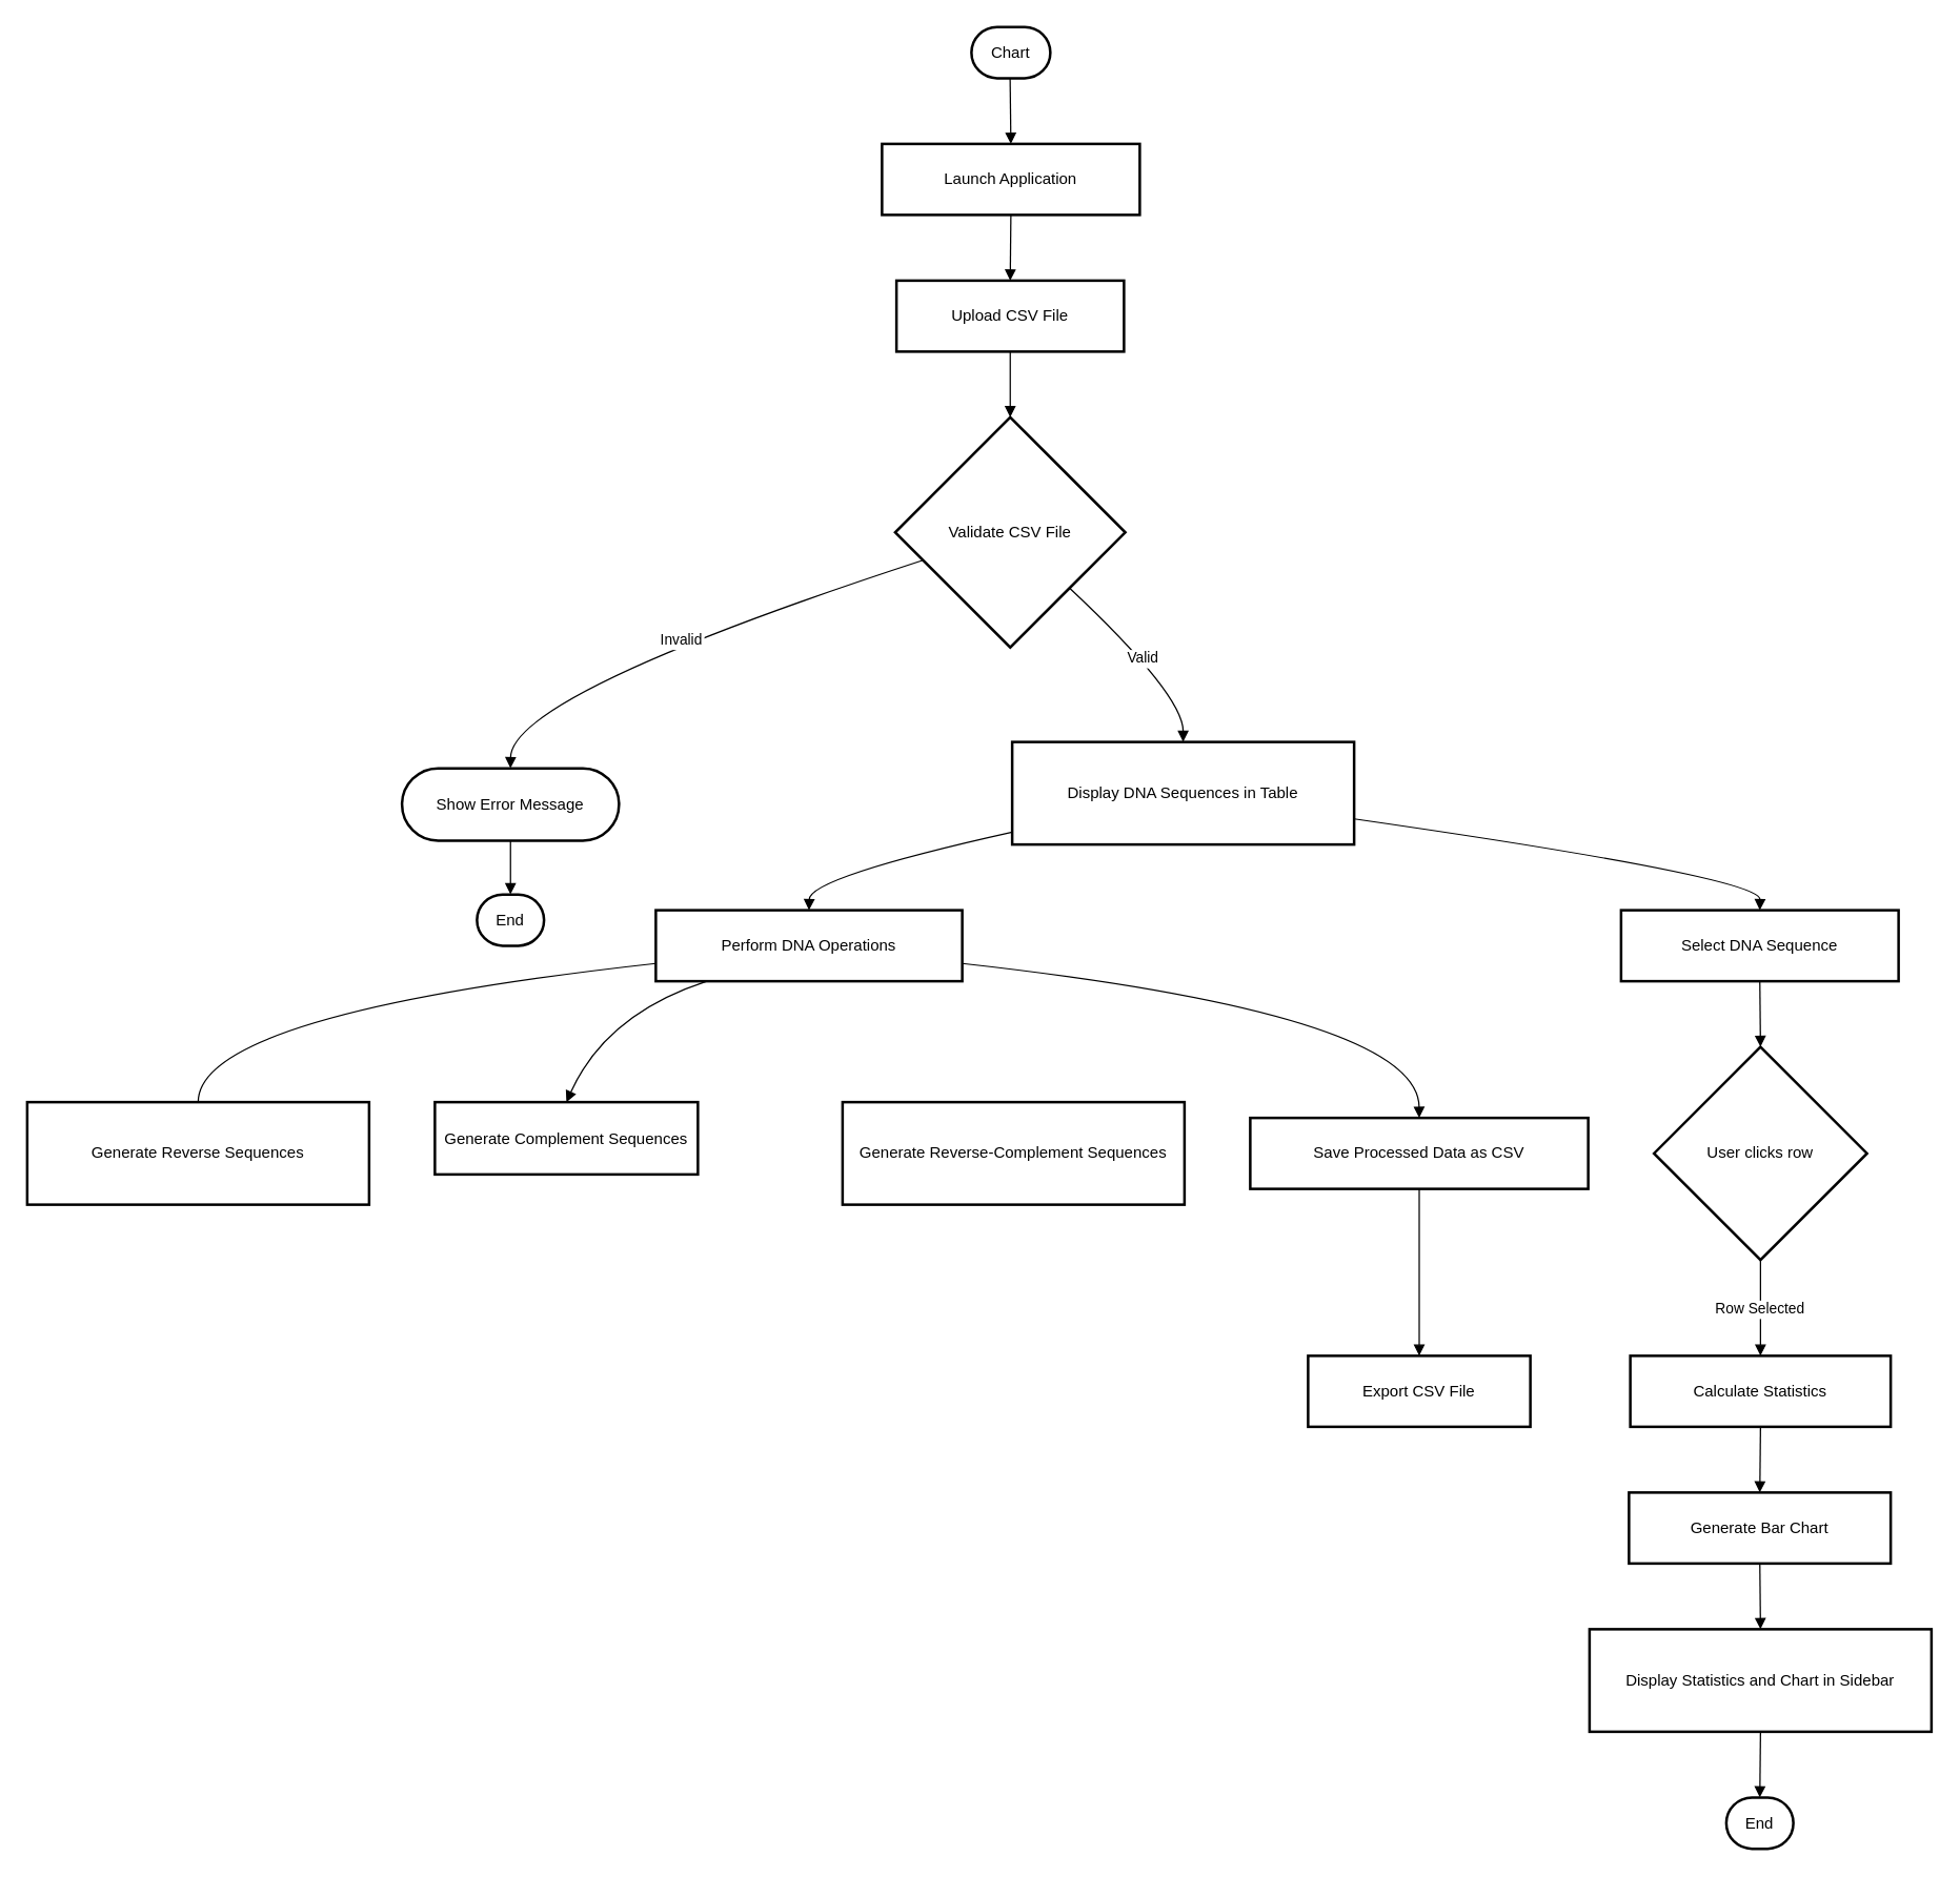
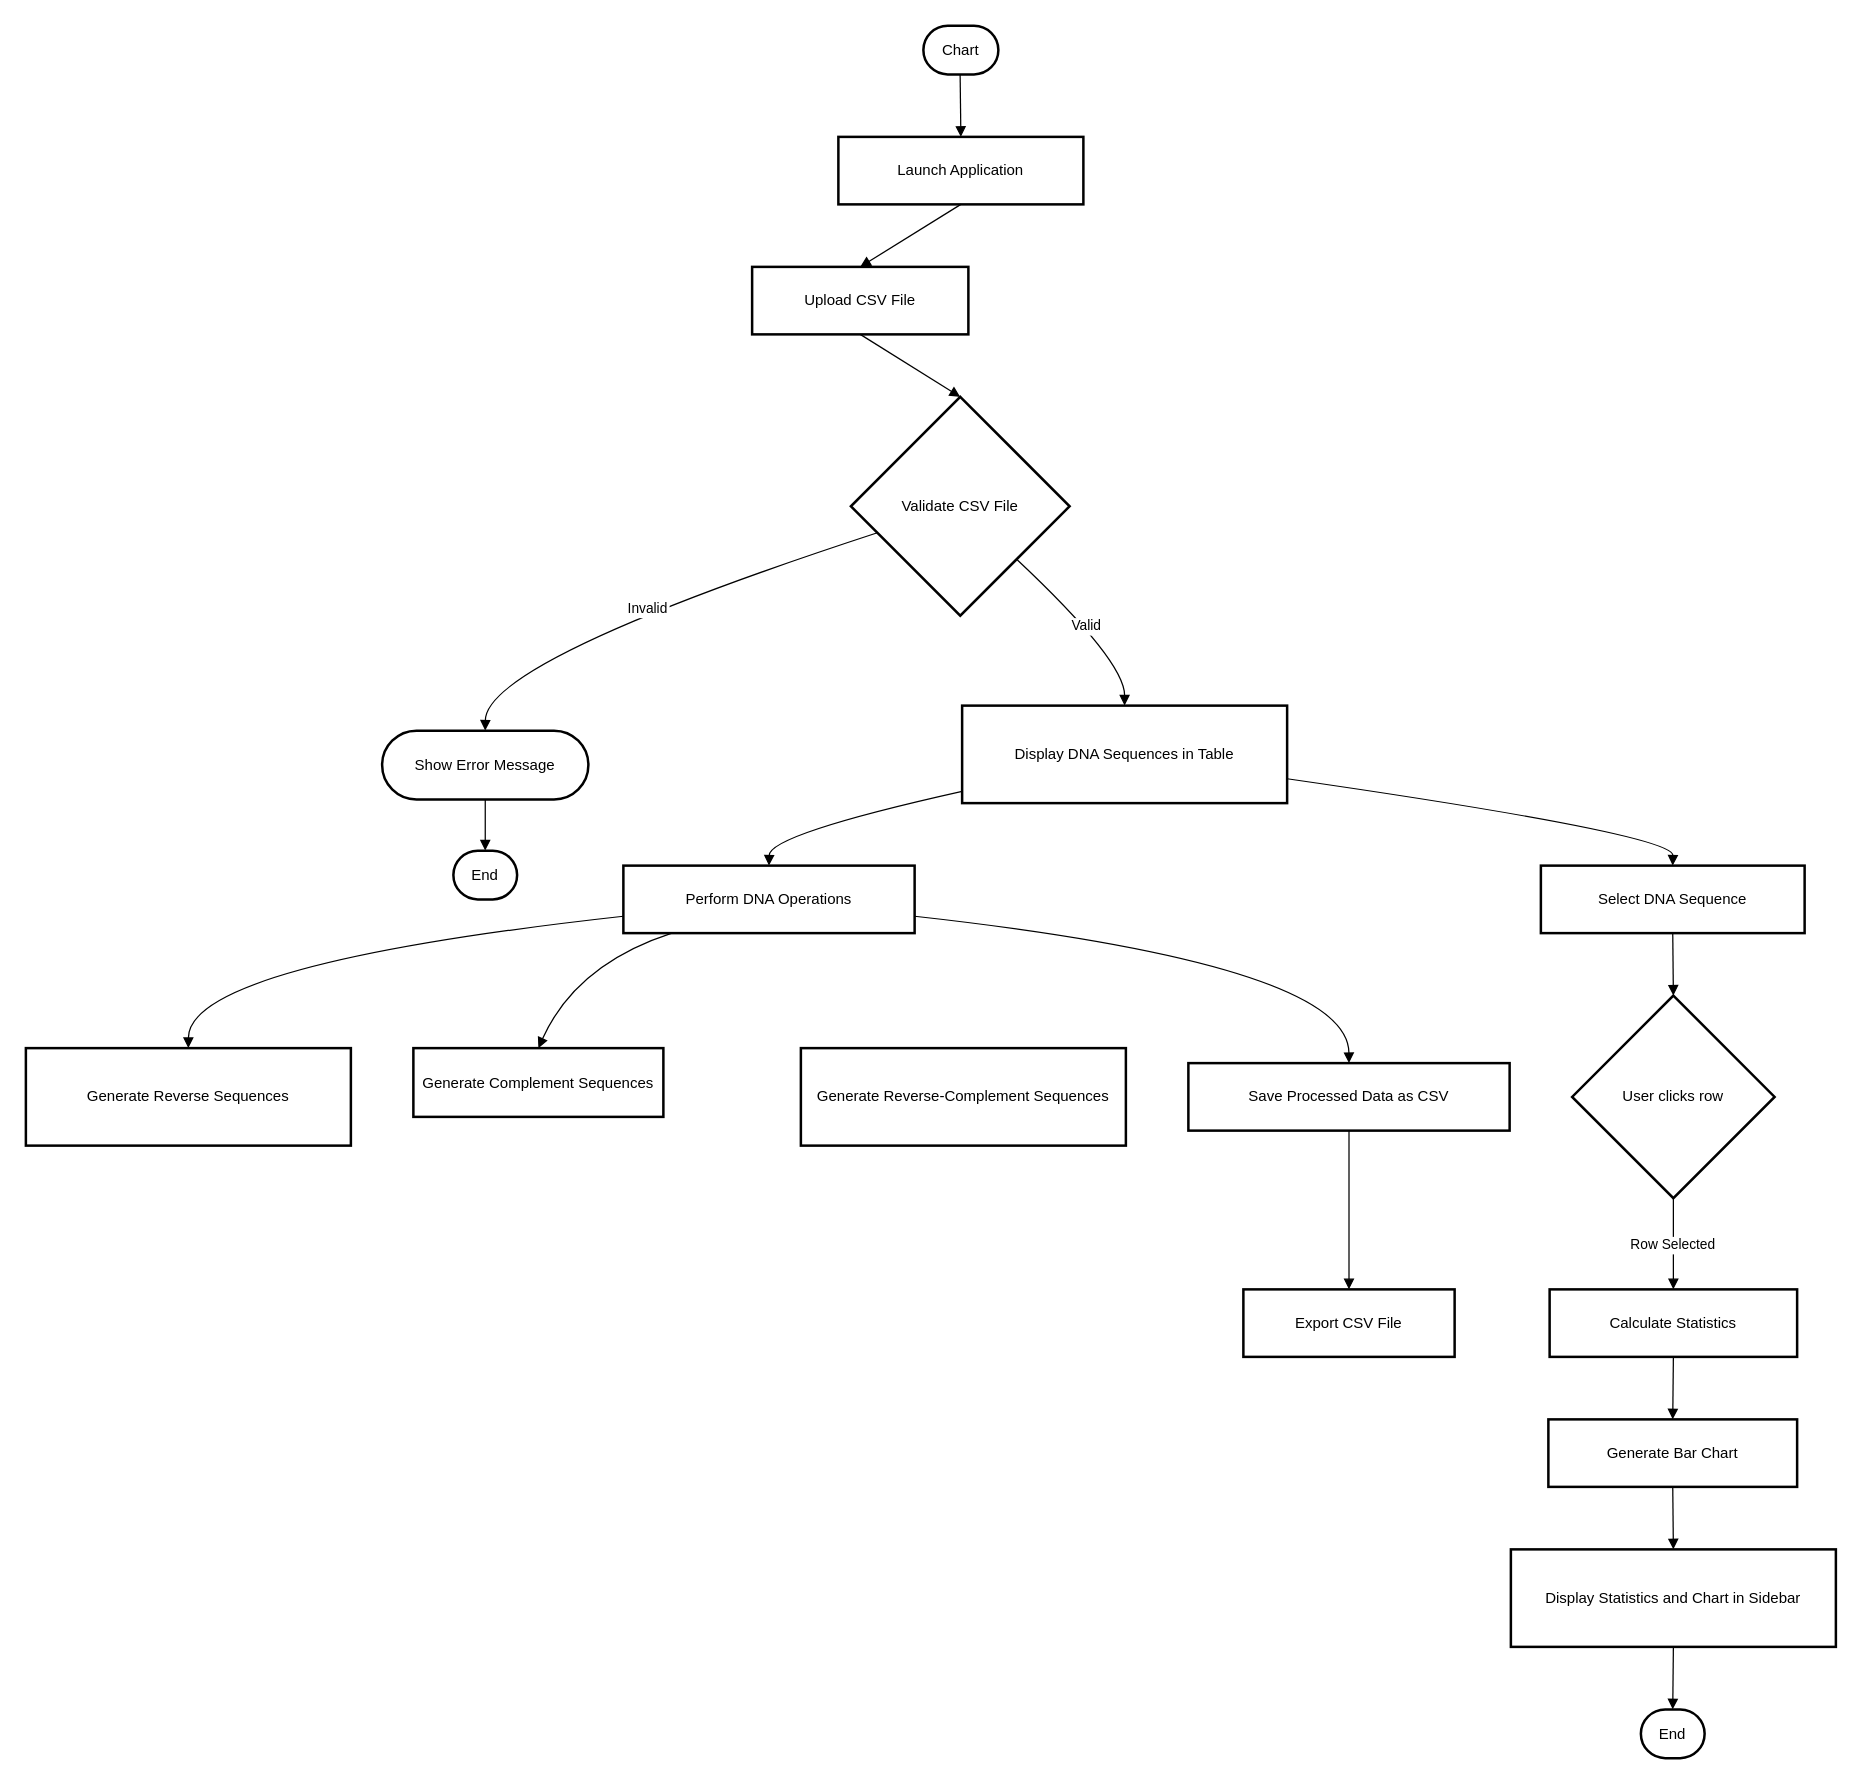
  <mxCell id="0" />
  <mxCell id="1" parent="0" />
  <mxCell id="2" value="Chart" style="rounded=1;whiteSpace=wrap;arcSize=50;strokeWidth=2;" vertex="1" parent="1"><mxGeometry x="738" y="20" width="60" height="39" as="geometry" /></mxCell>
  <mxCell id="3" value="Launch Application" style="whiteSpace=wrap;strokeWidth=2;" vertex="1" parent="1"><mxGeometry x="670" y="109" width="196" height="54" as="geometry" /></mxCell>
- <mxCell id="4" value="Upload CSV File" style="whiteSpace=wrap;strokeWidth=2;" vertex="1" parent="1"><mxGeometry x="681" y="213" width="173" height="54" as="geometry" /></mxCell>
+ <mxCell id="4" value="Upload CSV File" style="whiteSpace=wrap;strokeWidth=2;" vertex="1" parent="1"><mxGeometry x="601" y="213" width="173" height="54" as="geometry" /></mxCell>
  <mxCell id="5" value="Validate CSV File" style="rhombus;strokeWidth=2;whiteSpace=wrap;" vertex="1" parent="1"><mxGeometry x="680" y="317" width="175" height="175" as="geometry" /></mxCell>
  <mxCell id="6" value="Show Error Message" style="rounded=1;whiteSpace=wrap;arcSize=50;strokeWidth=2;" vertex="1" parent="1"><mxGeometry x="305" y="584" width="165" height="55" as="geometry" /></mxCell>
  <mxCell id="7" value="End" style="rounded=1;whiteSpace=wrap;arcSize=50;strokeWidth=2;" vertex="1" parent="1"><mxGeometry x="362" y="680" width="51" height="39" as="geometry" /></mxCell>
  <mxCell id="8" value="Display DNA Sequences in Table" style="whiteSpace=wrap;strokeWidth=2;" vertex="1" parent="1"><mxGeometry x="769" y="564" width="260" height="78" as="geometry" /></mxCell>
  <mxCell id="9" value="Perform DNA Operations" style="whiteSpace=wrap;strokeWidth=2;" vertex="1" parent="1"><mxGeometry x="498" y="692" width="233" height="54" as="geometry" /></mxCell>
  <mxCell id="10" value="Generate Reverse Sequences" style="whiteSpace=wrap;strokeWidth=2;" vertex="1" parent="1"><mxGeometry x="20" y="838" width="260" height="78" as="geometry" /></mxCell>
  <mxCell id="11" value="Generate Complement Sequences" style="whiteSpace=wrap;strokeWidth=2;" vertex="1" parent="1"><mxGeometry x="330" y="838" width="200" height="55" as="geometry" /></mxCell>
  <mxCell id="12" value="Generate Reverse-Complement Sequences" style="whiteSpace=wrap;strokeWidth=2;" vertex="1" parent="1"><mxGeometry x="640" y="838" width="260" height="78" as="geometry" /></mxCell>
  <mxCell id="13" value="Save Processed Data as CSV" style="whiteSpace=wrap;strokeWidth=2;" vertex="1" parent="1"><mxGeometry x="950" y="850" width="257" height="54" as="geometry" /></mxCell>
  <mxCell id="14" value="Export CSV File" style="whiteSpace=wrap;strokeWidth=2;" vertex="1" parent="1"><mxGeometry x="994" y="1031" width="169" height="54" as="geometry" /></mxCell>
  <mxCell id="15" value="Select DNA Sequence" style="whiteSpace=wrap;strokeWidth=2;" vertex="1" parent="1"><mxGeometry x="1232" y="692" width="211" height="54" as="geometry" /></mxCell>
  <mxCell id="16" value="User clicks row" style="rhombus;strokeWidth=2;whiteSpace=wrap;" vertex="1" parent="1"><mxGeometry x="1257" y="796" width="162" height="162" as="geometry" /></mxCell>
  <mxCell id="17" value="Calculate Statistics" style="whiteSpace=wrap;strokeWidth=2;" vertex="1" parent="1"><mxGeometry x="1239" y="1031" width="198" height="54" as="geometry" /></mxCell>
  <mxCell id="18" value="Generate Bar Chart" style="whiteSpace=wrap;strokeWidth=2;" vertex="1" parent="1"><mxGeometry x="1238" y="1135" width="199" height="54" as="geometry" /></mxCell>
  <mxCell id="19" value="Display Statistics and Chart in Sidebar" style="whiteSpace=wrap;strokeWidth=2;" vertex="1" parent="1"><mxGeometry x="1208" y="1239" width="260" height="78" as="geometry" /></mxCell>
  <mxCell id="20" value="End" style="rounded=1;whiteSpace=wrap;arcSize=50;strokeWidth=2;" vertex="1" parent="1"><mxGeometry x="1312" y="1367" width="51" height="39" as="geometry" /></mxCell>
  <mxCell id="21" value="" style="curved=1;startArrow=none;endArrow=block;exitX=0.49;exitY=1;entryX=0.5;entryY=0;rounded=0;" edge="1" parent="1" source="2" target="3"><mxGeometry relative="1" as="geometry"><Array as="points" /></mxGeometry></mxCell>
  <mxCell id="22" value="" style="curved=1;startArrow=none;endArrow=block;exitX=0.5;exitY=1;entryX=0.5;entryY=0;rounded=0;" edge="1" parent="1" source="3" target="4"><mxGeometry relative="1" as="geometry"><Array as="points" /></mxGeometry></mxCell>
  <mxCell id="23" value="" style="curved=1;startArrow=none;endArrow=block;exitX=0.5;exitY=1;entryX=0.5;entryY=0;rounded=0;" edge="1" parent="1" source="4" target="5"><mxGeometry relative="1" as="geometry"><Array as="points" /></mxGeometry></mxCell>
  <mxCell id="24" value="Valid" style="curved=1;startArrow=none;endArrow=block;exitX=1;exitY=0.97;entryX=0.5;entryY=0.01;rounded=0;" edge="1" parent="1" source="5" target="8"><mxGeometry relative="1" as="geometry"><Array as="points"><mxPoint x="899" y="528" /></Array></mxGeometry></mxCell>
  <mxCell id="25" value="Invalid" style="curved=1;startArrow=none;endArrow=block;exitX=0;exitY=0.66;entryX=0.5;entryY=0;rounded=0;" edge="1" parent="1" source="5" target="6"><mxGeometry relative="1" as="geometry"><Array as="points"><mxPoint x="388" y="528" /></Array></mxGeometry></mxCell>
  <mxCell id="26" value="" style="curved=1;startArrow=none;endArrow=block;exitX=0.5;exitY=1;entryX=0.5;entryY=0;rounded=0;" edge="1" parent="1" source="6" target="7"><mxGeometry relative="1" as="geometry"><Array as="points" /></mxGeometry></mxCell>
  <mxCell id="27" value="" style="curved=1;startArrow=none;endArrow=block;exitX=0;exitY=0.88;entryX=0.5;entryY=0.01;rounded=0;" edge="1" parent="1" source="8" target="9"><mxGeometry relative="1" as="geometry"><Array as="points"><mxPoint x="615" y="667" /></Array></mxGeometry></mxCell>
- <mxCell id="28" value="" style="curved=1;startArrow=none;endArrow=none;exitX=0;exitY=0.75;entryX=0.5;entryY=0;rounded=0;" edge="1" parent="1" source="9" target="10"><mxGeometry relative="1" as="geometry"><Array as="points"><mxPoint x="150" y="771" /></Array></mxGeometry></mxCell>
+ <mxCell id="28" value="" style="curved=1;startArrow=none;endArrow=block;exitX=0;exitY=0.75;entryX=0.5;entryY=0;rounded=0;" edge="1" parent="1" source="9" target="10"><mxGeometry relative="1" as="geometry"><Array as="points"><mxPoint x="150" y="771" /></Array></mxGeometry></mxCell>
  <mxCell id="29" value="" style="curved=1;startArrow=none;endArrow=block;exitX=0.16;exitY=1.01;entryX=0.5;entryY=0;rounded=0;" edge="1" parent="1" source="9" target="11"><mxGeometry relative="1" as="geometry"><Array as="points"><mxPoint x="460" y="771" /></Array></mxGeometry></mxCell>
  <mxCell id="30" value="" style="curved=1;startArrow=none;endArrow=block;exitX=1;exitY=0.75;entryX=0.5;entryY=0.01;rounded=0;" edge="1" parent="1" source="9" target="13"><mxGeometry relative="1" as="geometry"><Array as="points"><mxPoint x="1078" y="771" /></Array></mxGeometry></mxCell>
  <mxCell id="31" value="" style="curved=1;startArrow=none;endArrow=block;exitX=0.5;exitY=1.01;entryX=0.5;entryY=0;rounded=0;" edge="1" parent="1" source="13" target="14"><mxGeometry relative="1" as="geometry"><Array as="points" /></mxGeometry></mxCell>
  <mxCell id="32" value="" style="curved=1;startArrow=none;endArrow=block;exitX=1;exitY=0.75;entryX=0.5;entryY=0.01;rounded=0;" edge="1" parent="1" source="8" target="15"><mxGeometry relative="1" as="geometry"><Array as="points"><mxPoint x="1338" y="667" /></Array></mxGeometry></mxCell>
  <mxCell id="33" value="" style="curved=1;startArrow=none;endArrow=block;exitX=0.5;exitY=1.01;entryX=0.5;entryY=0;rounded=0;" edge="1" parent="1" source="15" target="16"><mxGeometry relative="1" as="geometry"><Array as="points" /></mxGeometry></mxCell>
  <mxCell id="34" value="Row Selected" style="curved=1;startArrow=none;endArrow=block;exitX=0.5;exitY=1;entryX=0.5;entryY=0;rounded=0;" edge="1" parent="1" source="16" target="17"><mxGeometry relative="1" as="geometry"><Array as="points" /></mxGeometry></mxCell>
  <mxCell id="35" value="" style="curved=1;startArrow=none;endArrow=block;exitX=0.5;exitY=1;entryX=0.5;entryY=0;rounded=0;" edge="1" parent="1" source="17" target="18"><mxGeometry relative="1" as="geometry"><Array as="points" /></mxGeometry></mxCell>
  <mxCell id="36" value="" style="curved=1;startArrow=none;endArrow=block;exitX=0.5;exitY=1;entryX=0.5;entryY=0;rounded=0;" edge="1" parent="1" source="18" target="19"><mxGeometry relative="1" as="geometry"><Array as="points" /></mxGeometry></mxCell>
  <mxCell id="37" value="" style="curved=1;startArrow=none;endArrow=block;exitX=0.5;exitY=1;entryX=0.5;entryY=-0.01;rounded=0;" edge="1" parent="1" source="19" target="20"><mxGeometry relative="1" as="geometry"><Array as="points" /></mxGeometry></mxCell>
